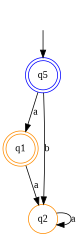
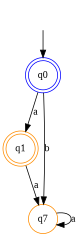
  digraph {
    fontname="Liberation Serif"
    node [color=darkorange fontname="Liberation Serif" shape=doublecircle]
    edge [fontname="Liberation Serif"]
    q1
-   q2 [shape=circle]
+   q2 [shape=circle label=q7]
    _nil [style=invis color="" shape=""]
-   q0 [color=blue label=q5]
+   q0 [color=blue]
    q1 -> q2 [label=a]
    q2 -> q2 [label=a]
    _nil -> q0
    q0 -> q1 [label=a]
    q0 -> q2 [label=b]
  }
